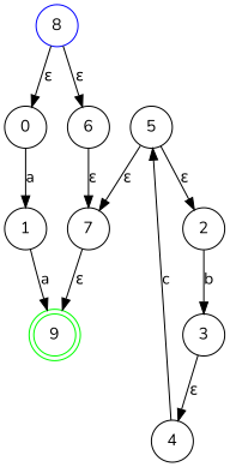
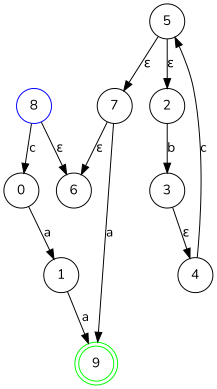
  digraph {
    fontname=Nunito
    rankdir=TB
    node [color=black fontname=Nunito shape=circle]
    edge [fontname=Nunito]
    n1 [color=green label=9 shape=doublecircle]
    n2 [color=blue label=8]
    n3 [label=0]
    n4 [label=6]
    n5 [label=1]
    n6 [label=7]
    n7 [label=2]
    n8 [label=3]
    n9 [label=4]
    n10 [label=5]
-   n2 -> n3 [label="ε"]
+   n2 -> n3 [label=c]
    n2 -> n4 [label="ε"]
    n3 -> n5 [label=a]
-   n4 -> n6 [label="ε"]
+   n6 -> n4 [label="ε"]
    n5 -> n1 [label=a]
-   n6 -> n1 [label="ε"]
+   n6 -> n1 [label=a]
    n7 -> n8 [label=b]
    n8 -> n9 [label="ε"]
    n9 -> n10 [label=c]
    n10 -> n6 [label="ε"]
    n10 -> n7 [label="ε"]
  }
